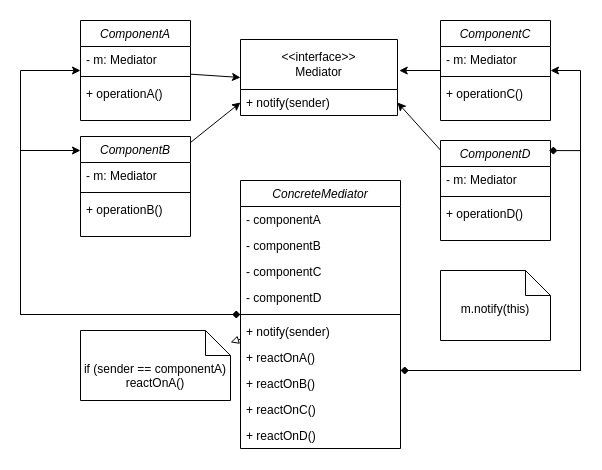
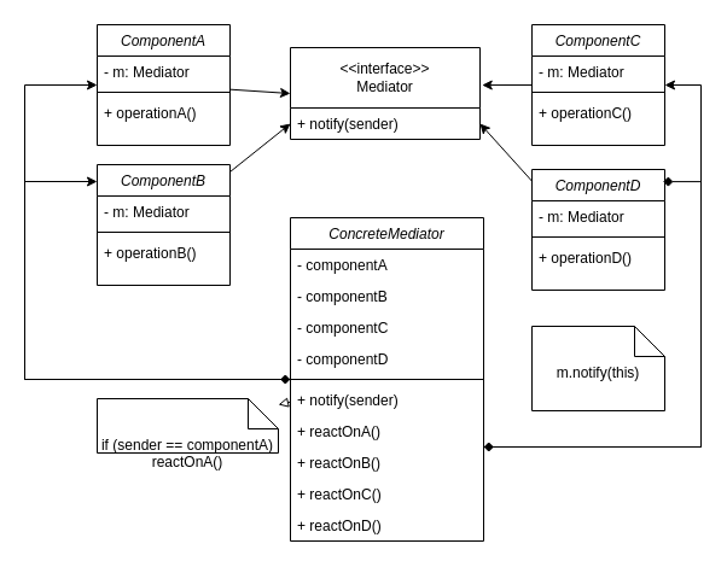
  <mxCell id="0" />
  <mxCell id="1" parent="0" />
  <mxCell id="2" value="" style="group" vertex="1" connectable="0" parent="1"><mxGeometry x="20" y="20" width="560" height="428" as="geometry" /></mxCell>
  <mxCell id="3" value="&amp;lt;&amp;lt;interface&amp;gt;&amp;gt;&lt;br&gt;Mediator" style="swimlane;fontStyle=0;childLayout=stackLayout;horizontal=1;startSize=50;fillColor=none;horizontalStack=0;resizeParent=1;resizeParentMax=0;resizeLast=0;collapsible=1;marginBottom=0;whiteSpace=wrap;html=1;" vertex="1" parent="2"><mxGeometry x="220" y="19" width="157" height="76" as="geometry" /></mxCell>
  <mxCell id="4" value="+ notify(sender)" style="text;strokeColor=none;fillColor=none;align=left;verticalAlign=top;spacingLeft=4;spacingRight=4;overflow=hidden;rotatable=0;points=[[0,0.5],[1,0.5]];portConstraint=eastwest;whiteSpace=wrap;html=1;" vertex="1" parent="3"><mxGeometry y="50" width="157" height="26" as="geometry" /></mxCell>
  <mxCell id="5" style="rounded=0;orthogonalLoop=1;jettySize=auto;html=1;entryX=0;entryY=0.5;entryDx=0;entryDy=0;" edge="1" parent="2" source="6" target="3"><mxGeometry relative="1" as="geometry" /></mxCell>
  <mxCell id="6" value="ComponentA" style="swimlane;fontStyle=2;align=center;verticalAlign=top;childLayout=stackLayout;horizontal=1;startSize=26;horizontalStack=0;resizeParent=1;resizeLast=0;collapsible=1;marginBottom=0;rounded=0;shadow=0;strokeWidth=1;" vertex="1" parent="2"><mxGeometry x="60" width="110" height="100" as="geometry"><mxRectangle x="230" y="140" width="160" height="26" as="alternateBounds" /></mxGeometry></mxCell>
  <mxCell id="7" value="- m: Mediator" style="text;align=left;verticalAlign=top;spacingLeft=4;spacingRight=4;overflow=hidden;rotatable=0;points=[[0,0.5],[1,0.5]];portConstraint=eastwest;" vertex="1" parent="6"><mxGeometry y="26" width="110" height="26" as="geometry" /></mxCell>
  <mxCell id="8" value="" style="line;html=1;strokeWidth=1;align=left;verticalAlign=middle;spacingTop=-1;spacingLeft=3;spacingRight=3;rotatable=0;labelPosition=right;points=[];portConstraint=eastwest;" vertex="1" parent="6"><mxGeometry y="52" width="110" height="8" as="geometry" /></mxCell>
  <mxCell id="9" value="+ operationA()" style="text;align=left;verticalAlign=top;spacingLeft=4;spacingRight=4;overflow=hidden;rotatable=0;points=[[0,0.5],[1,0.5]];portConstraint=eastwest;rounded=0;shadow=0;html=0;" vertex="1" parent="6"><mxGeometry y="60" width="110" height="26" as="geometry" /></mxCell>
  <mxCell id="10" style="rounded=0;orthogonalLoop=1;jettySize=auto;html=1;entryX=0;entryY=0.5;entryDx=0;entryDy=0;" edge="1" parent="2" source="11" target="4"><mxGeometry relative="1" as="geometry" /></mxCell>
  <mxCell id="11" value="ComponentB" style="swimlane;fontStyle=2;align=center;verticalAlign=top;childLayout=stackLayout;horizontal=1;startSize=26;horizontalStack=0;resizeParent=1;resizeLast=0;collapsible=1;marginBottom=0;rounded=0;shadow=0;strokeWidth=1;" vertex="1" parent="2"><mxGeometry x="60" y="116" width="110" height="100" as="geometry"><mxRectangle x="230" y="140" width="160" height="26" as="alternateBounds" /></mxGeometry></mxCell>
  <mxCell id="12" value="- m: Mediator" style="text;align=left;verticalAlign=top;spacingLeft=4;spacingRight=4;overflow=hidden;rotatable=0;points=[[0,0.5],[1,0.5]];portConstraint=eastwest;" vertex="1" parent="11"><mxGeometry y="26" width="110" height="26" as="geometry" /></mxCell>
  <mxCell id="13" value="" style="line;html=1;strokeWidth=1;align=left;verticalAlign=middle;spacingTop=-1;spacingLeft=3;spacingRight=3;rotatable=0;labelPosition=right;points=[];portConstraint=eastwest;" vertex="1" parent="11"><mxGeometry y="52" width="110" height="8" as="geometry" /></mxCell>
  <mxCell id="14" value="+ operationB()" style="text;align=left;verticalAlign=top;spacingLeft=4;spacingRight=4;overflow=hidden;rotatable=0;points=[[0,0.5],[1,0.5]];portConstraint=eastwest;rounded=0;shadow=0;html=0;" vertex="1" parent="11"><mxGeometry y="60" width="110" height="26" as="geometry" /></mxCell>
  <mxCell id="15" value="ComponentC" style="swimlane;fontStyle=2;align=center;verticalAlign=top;childLayout=stackLayout;horizontal=1;startSize=26;horizontalStack=0;resizeParent=1;resizeLast=0;collapsible=1;marginBottom=0;rounded=0;shadow=0;strokeWidth=1;" vertex="1" parent="2"><mxGeometry x="420" width="110" height="100" as="geometry"><mxRectangle x="230" y="140" width="160" height="26" as="alternateBounds" /></mxGeometry></mxCell>
  <mxCell id="16" value="- m: Mediator" style="text;align=left;verticalAlign=top;spacingLeft=4;spacingRight=4;overflow=hidden;rotatable=0;points=[[0,0.5],[1,0.5]];portConstraint=eastwest;" vertex="1" parent="15"><mxGeometry y="26" width="110" height="26" as="geometry" /></mxCell>
  <mxCell id="17" value="" style="line;html=1;strokeWidth=1;align=left;verticalAlign=middle;spacingTop=-1;spacingLeft=3;spacingRight=3;rotatable=0;labelPosition=right;points=[];portConstraint=eastwest;" vertex="1" parent="15"><mxGeometry y="52" width="110" height="8" as="geometry" /></mxCell>
  <mxCell id="18" value="+ operationC()" style="text;align=left;verticalAlign=top;spacingLeft=4;spacingRight=4;overflow=hidden;rotatable=0;points=[[0,0.5],[1,0.5]];portConstraint=eastwest;rounded=0;shadow=0;html=0;" vertex="1" parent="15"><mxGeometry y="60" width="110" height="26" as="geometry" /></mxCell>
  <mxCell id="19" value="ComponentD" style="swimlane;fontStyle=2;align=center;verticalAlign=top;childLayout=stackLayout;horizontal=1;startSize=26;horizontalStack=0;resizeParent=1;resizeLast=0;collapsible=1;marginBottom=0;rounded=0;shadow=0;strokeWidth=1;" vertex="1" parent="2"><mxGeometry x="420" y="120" width="110" height="100" as="geometry"><mxRectangle x="230" y="140" width="160" height="26" as="alternateBounds" /></mxGeometry></mxCell>
  <mxCell id="20" value="- m: Mediator" style="text;align=left;verticalAlign=top;spacingLeft=4;spacingRight=4;overflow=hidden;rotatable=0;points=[[0,0.5],[1,0.5]];portConstraint=eastwest;" vertex="1" parent="19"><mxGeometry y="26" width="110" height="26" as="geometry" /></mxCell>
  <mxCell id="21" value="" style="line;html=1;strokeWidth=1;align=left;verticalAlign=middle;spacingTop=-1;spacingLeft=3;spacingRight=3;rotatable=0;labelPosition=right;points=[];portConstraint=eastwest;" vertex="1" parent="19"><mxGeometry y="52" width="110" height="8" as="geometry" /></mxCell>
  <mxCell id="22" value="+ operationD()" style="text;align=left;verticalAlign=top;spacingLeft=4;spacingRight=4;overflow=hidden;rotatable=0;points=[[0,0.5],[1,0.5]];portConstraint=eastwest;rounded=0;shadow=0;html=0;" vertex="1" parent="19"><mxGeometry y="60" width="110" height="26" as="geometry" /></mxCell>
  <mxCell id="23" style="rounded=0;orthogonalLoop=1;jettySize=auto;html=1;endArrow=block;endFill=0;" edge="1" parent="2" source="26" target="37"><mxGeometry relative="1" as="geometry" /></mxCell>
  <mxCell id="24" style="edgeStyle=orthogonalEdgeStyle;rounded=0;orthogonalLoop=1;jettySize=auto;html=1;" edge="1" parent="2" source="26" target="15"><mxGeometry relative="1" as="geometry"><Array as="points"><mxPoint x="560" y="350" /><mxPoint x="560" y="50" /></Array></mxGeometry></mxCell>
  <mxCell id="25" style="edgeStyle=orthogonalEdgeStyle;rounded=0;orthogonalLoop=1;jettySize=auto;html=1;" edge="1" parent="2" source="26" target="6"><mxGeometry relative="1" as="geometry"><Array as="points"><mxPoint y="294" /><mxPoint y="50" /></Array></mxGeometry></mxCell>
  <mxCell id="26" value="ConcreteMediator" style="swimlane;fontStyle=2;align=center;verticalAlign=top;childLayout=stackLayout;horizontal=1;startSize=26;horizontalStack=0;resizeParent=1;resizeLast=0;collapsible=1;marginBottom=0;rounded=0;shadow=0;strokeWidth=1;" vertex="1" parent="2"><mxGeometry x="220" y="160" width="160" height="268" as="geometry"><mxRectangle x="230" y="140" width="160" height="26" as="alternateBounds" /></mxGeometry></mxCell>
  <mxCell id="27" value="- componentA" style="text;align=left;verticalAlign=top;spacingLeft=4;spacingRight=4;overflow=hidden;rotatable=0;points=[[0,0.5],[1,0.5]];portConstraint=eastwest;" vertex="1" parent="26"><mxGeometry y="26" width="160" height="26" as="geometry" /></mxCell>
  <mxCell id="28" value="- componentB" style="text;align=left;verticalAlign=top;spacingLeft=4;spacingRight=4;overflow=hidden;rotatable=0;points=[[0,0.5],[1,0.5]];portConstraint=eastwest;" vertex="1" parent="26"><mxGeometry y="52" width="160" height="26" as="geometry" /></mxCell>
  <mxCell id="29" value="- componentC" style="text;align=left;verticalAlign=top;spacingLeft=4;spacingRight=4;overflow=hidden;rotatable=0;points=[[0,0.5],[1,0.5]];portConstraint=eastwest;" vertex="1" parent="26"><mxGeometry y="78" width="160" height="26" as="geometry" /></mxCell>
  <mxCell id="30" value="- componentD" style="text;align=left;verticalAlign=top;spacingLeft=4;spacingRight=4;overflow=hidden;rotatable=0;points=[[0,0.5],[1,0.5]];portConstraint=eastwest;" vertex="1" parent="26"><mxGeometry y="104" width="160" height="26" as="geometry" /></mxCell>
  <mxCell id="31" value="" style="line;html=1;strokeWidth=1;align=left;verticalAlign=middle;spacingTop=-1;spacingLeft=3;spacingRight=3;rotatable=0;labelPosition=right;points=[];portConstraint=eastwest;" vertex="1" parent="26"><mxGeometry y="130" width="160" height="8" as="geometry" /></mxCell>
  <mxCell id="32" value="+ notify(sender)" style="text;strokeColor=none;fillColor=none;align=left;verticalAlign=top;spacingLeft=4;spacingRight=4;overflow=hidden;rotatable=0;points=[[0,0.5],[1,0.5]];portConstraint=eastwest;whiteSpace=wrap;html=1;" vertex="1" parent="26"><mxGeometry y="138" width="160" height="26" as="geometry" /></mxCell>
  <mxCell id="33" value="+ reactOnA()" style="text;align=left;verticalAlign=top;spacingLeft=4;spacingRight=4;overflow=hidden;rotatable=0;points=[[0,0.5],[1,0.5]];portConstraint=eastwest;rounded=0;shadow=0;html=0;" vertex="1" parent="26"><mxGeometry y="164" width="160" height="26" as="geometry" /></mxCell>
  <mxCell id="34" value="+ reactOnB()" style="text;align=left;verticalAlign=top;spacingLeft=4;spacingRight=4;overflow=hidden;rotatable=0;points=[[0,0.5],[1,0.5]];portConstraint=eastwest;rounded=0;shadow=0;html=0;" vertex="1" parent="26"><mxGeometry y="190" width="160" height="26" as="geometry" /></mxCell>
  <mxCell id="35" value="+ reactOnC()" style="text;align=left;verticalAlign=top;spacingLeft=4;spacingRight=4;overflow=hidden;rotatable=0;points=[[0,0.5],[1,0.5]];portConstraint=eastwest;rounded=0;shadow=0;html=0;" vertex="1" parent="26"><mxGeometry y="216" width="160" height="26" as="geometry" /></mxCell>
  <mxCell id="36" value="+ reactOnD()" style="text;align=left;verticalAlign=top;spacingLeft=4;spacingRight=4;overflow=hidden;rotatable=0;points=[[0,0.5],[1,0.5]];portConstraint=eastwest;rounded=0;shadow=0;html=0;" vertex="1" parent="26"><mxGeometry y="242" width="160" height="26" as="geometry" /></mxCell>
- <mxCell id="37" value="if (sender == componentA)&lt;br&gt;reactOnA()" style="shape=note2;boundedLbl=1;whiteSpace=wrap;html=1;size=25;verticalAlign=top;align=center;" vertex="1" parent="2"><mxGeometry x="60" y="310" width="150" height="70" as="geometry" /></mxCell>
+ <mxCell id="37" value="if (sender == componentA)&lt;br&gt;reactOnA()" style="shape=note2;boundedLbl=1;whiteSpace=wrap;html=1;size=25;verticalAlign=top;align=center;" vertex="1" parent="2"><mxGeometry x="60" y="310" width="150" height="45" as="geometry" /></mxCell>
  <mxCell id="38" value="m.notify(this)" style="shape=note2;boundedLbl=1;whiteSpace=wrap;html=1;size=25;verticalAlign=top;align=center;" vertex="1" parent="2"><mxGeometry x="420" y="250" width="110" height="70" as="geometry" /></mxCell>
  <mxCell id="39" style="edgeStyle=orthogonalEdgeStyle;rounded=0;orthogonalLoop=1;jettySize=auto;html=1;entryX=1.011;entryY=0.409;entryDx=0;entryDy=0;entryPerimeter=0;" edge="1" parent="2" source="15" target="3"><mxGeometry relative="1" as="geometry" /></mxCell>
  <mxCell id="40" style="rounded=0;orthogonalLoop=1;jettySize=auto;html=1;exitX=-0.001;exitY=0.095;exitDx=0;exitDy=0;exitPerimeter=0;entryX=1;entryY=0.5;entryDx=0;entryDy=0;" edge="1" parent="2" source="19" target="4"><mxGeometry relative="1" as="geometry" /></mxCell>
  <mxCell id="41" style="edgeStyle=orthogonalEdgeStyle;rounded=0;orthogonalLoop=1;jettySize=auto;html=1;entryX=0.988;entryY=0.101;entryDx=0;entryDy=0;entryPerimeter=0;startArrow=diamond;startFill=1;endArrow=diamond;" edge="1" parent="2" source="26" target="19"><mxGeometry relative="1" as="geometry"><Array as="points"><mxPoint x="560" y="350" /><mxPoint x="560" y="130" /></Array></mxGeometry></mxCell>
  <mxCell id="42" style="edgeStyle=orthogonalEdgeStyle;rounded=0;orthogonalLoop=1;jettySize=auto;html=1;startArrow=diamond;startFill=1;" edge="1" parent="2" source="26" target="11"><mxGeometry relative="1" as="geometry"><Array as="points"><mxPoint y="294" /><mxPoint y="130" /></Array></mxGeometry></mxCell>
